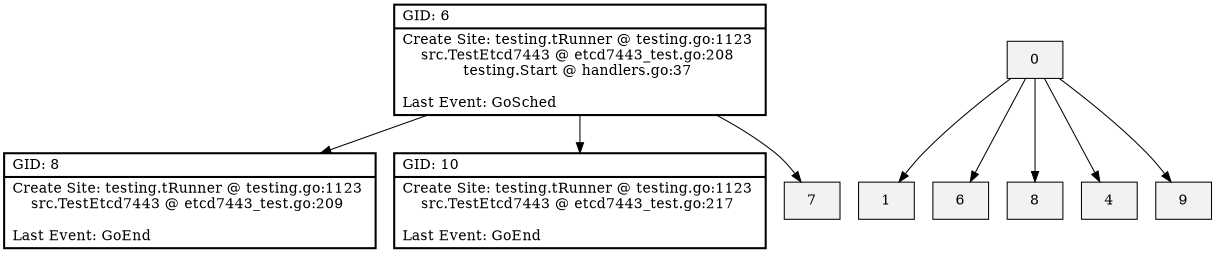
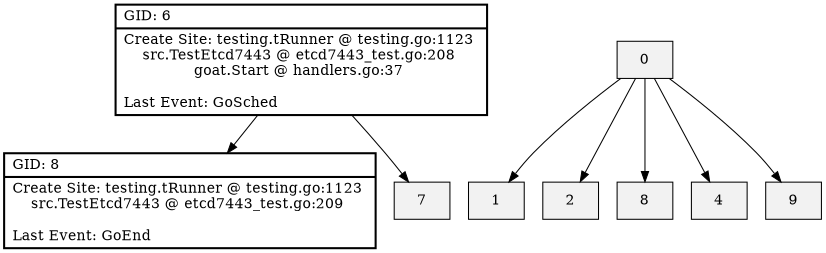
  digraph {
    node [fillcolor=gray95 shape=record style=filled]
-   n1 [label="{ GID: 6\l | Create Site: testing.tRunner @ testing.go:1123 \nsrc.TestEtcd7443 @ etcd7443_test.go:208 \ntesting.Start @ handlers.go:37 \n\lLast Event: GoSched\l }" style=bold]
+   n1 [label="{ GID: 6\l | Create Site: testing.tRunner @ testing.go:1123 \nsrc.TestEtcd7443 @ etcd7443_test.go:208 \ngoat.Start @ handlers.go:37 \n\lLast Event: GoSched\l }" style=bold]
    n2 [label="{ GID: 8\l | Create Site: testing.tRunner @ testing.go:1123 \nsrc.TestEtcd7443 @ etcd7443_test.go:209 \n\lLast Event: GoEnd\l }" style=bold]
-   n3 [label="{ GID: 10\l | Create Site: testing.tRunner @ testing.go:1123 \nsrc.TestEtcd7443 @ etcd7443_test.go:217 \n\lLast Event: GoEnd\l }" style=bold]
    7
    0
    1
-   2 [label=6]
+   2
    n8 [label=8]
    4
    n10 [label=9]
    n1 -> n2
-   n1 -> n3
    n1 -> 7
    0 -> 1
    0 -> 2
    0 -> n8
    0 -> 4
    0 -> n10
  }
